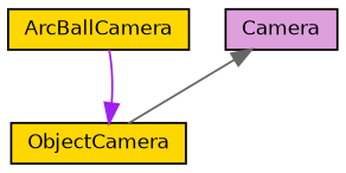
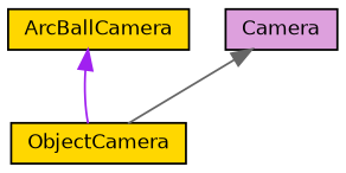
  digraph {
    node [color=black fillcolor=gold fontname=Helvetica fontsize=10 shape=record style=filled]
    edge [dir=back fontname=Helvetica fontsize=10 labelfontname=Helvetica labelfontsize=10 style=solid]
    n1 [fontcolor=black height=0.2 label=ArcBallCamera width=0.4]
    n2 [height=0.2 label=ObjectCamera width=0.4]
    n3 [fillcolor=plum height=0.2 label=Camera width=0.4]
-   n2 -> n1 [color=purple]
+   n1 -> n2 [color=purple]
    n3 -> n2 [color=gray40]
  }
